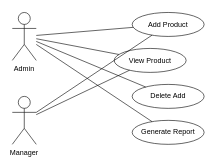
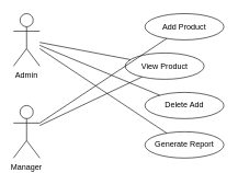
  <mxCell id="0" />
  <mxCell id="1" parent="0" />
  <mxCell id="2" value="Admin" style="shape=umlActor;verticalLabelPosition=bottom;verticalAlign=top;" vertex="1" parent="1"><mxGeometry x="20" y="20" width="40" height="80" as="geometry" /></mxCell>
  <mxCell id="3" value="Manager" style="shape=umlActor;verticalLabelPosition=bottom;verticalAlign=top;" vertex="1" parent="1"><mxGeometry x="20" y="160" width="40" height="80" as="geometry" /></mxCell>
  <mxCell id="4" value="Add Product" style="ellipse;whiteSpace=wrap;html=1;aspect=fixed;" vertex="1" parent="1"><mxGeometry x="220" y="20" width="120" height="40" as="geometry" /></mxCell>
  <mxCell id="5" value="View Product" style="ellipse;whiteSpace=wrap;html=1;aspect=fixed;" vertex="1" parent="1"><mxGeometry x="190" y="80" width="120" height="40" as="geometry" /></mxCell>
  <mxCell id="6" value="Delete Add" style="ellipse;whiteSpace=wrap;html=1;aspect=fixed;" vertex="1" parent="1"><mxGeometry x="220" y="140" width="120" height="40" as="geometry" /></mxCell>
  <mxCell id="7" value="Generate Report" style="ellipse;whiteSpace=wrap;html=1;aspect=fixed;" vertex="1" parent="1"><mxGeometry x="220" y="200" width="120" height="40" as="geometry" /></mxCell>
- <mxCell id="8" style="endArrow=none;html=1;" edge="1" parent="1" source="2" target="4"><mxGeometry relative="1" as="geometry" /></mxCell>
  <mxCell id="9" style="endArrow=none;html=1;" edge="1" parent="1" source="2" target="5"><mxGeometry relative="1" as="geometry" /></mxCell>
  <mxCell id="10" style="endArrow=none;html=1;" edge="1" parent="1" source="2" target="6"><mxGeometry relative="1" as="geometry" /></mxCell>
  <mxCell id="11" style="endArrow=none;html=1;" edge="1" parent="1" source="2" target="7"><mxGeometry relative="1" as="geometry" /></mxCell>
  <mxCell id="12" style="endArrow=none;html=1;" edge="1" parent="1" source="3" target="4"><mxGeometry relative="1" as="geometry" /></mxCell>
  <mxCell id="13" style="endArrow=none;html=1;" edge="1" parent="1" source="3" target="5"><mxGeometry relative="1" as="geometry" /></mxCell>
